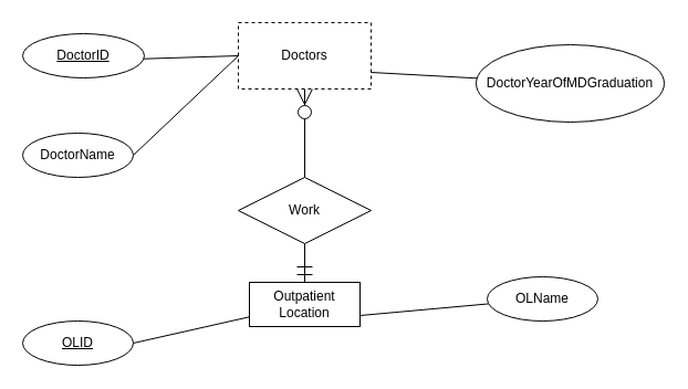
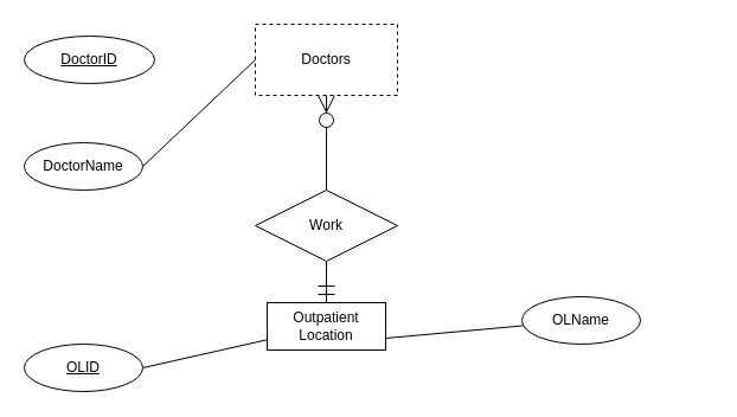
  <mxCell id="0" />
  <mxCell id="1" parent="0" />
  <mxCell id="2" style="edgeStyle=none;rounded=1;jumpStyle=arc;orthogonalLoop=1;jettySize=auto;html=1;exitX=0.5;exitY=1;exitDx=0;exitDy=0;entryX=0.5;entryY=0;entryDx=0;entryDy=0;endArrow=none;endFill=0;strokeColor=#000000;startArrow=ERzeroToMany;startFill=1;targetPerimeterSpacing=12;endSize=12;startSize=12;sourcePerimeterSpacing=12;" parent="1" source="3" target="11" edge="1"><mxGeometry relative="1" as="geometry" /></mxCell>
  <mxCell id="3" value="Doctors" style="rounded=0;whiteSpace=wrap;html=1;dashed=1;" parent="1" vertex="1"><mxGeometry x="215" y="20" width="120" height="60" as="geometry" /></mxCell>
- <mxCell id="4" style="edgeStyle=none;rounded=0;jumpStyle=arc;orthogonalLoop=1;jettySize=auto;html=1;endArrow=none;endFill=0;" parent="1" source="5" target="3" edge="1"><mxGeometry relative="1" as="geometry" /></mxCell>
  <mxCell id="5" value="DoctorID" style="ellipse;whiteSpace=wrap;html=1;align=center;fontStyle=4;" parent="1" vertex="1"><mxGeometry x="20" y="30" width="110" height="40" as="geometry" /></mxCell>
  <mxCell id="6" style="edgeStyle=none;rounded=0;jumpStyle=arc;orthogonalLoop=1;jettySize=auto;html=1;exitX=1;exitY=0.5;exitDx=0;exitDy=0;entryX=0;entryY=0.5;entryDx=0;entryDy=0;endArrow=none;endFill=0;" parent="1" source="7" target="3" edge="1"><mxGeometry relative="1" as="geometry" /></mxCell>
  <mxCell id="7" value="DoctorName" style="ellipse;whiteSpace=wrap;html=1;align=center;" parent="1" vertex="1"><mxGeometry x="20" y="120" width="100" height="40" as="geometry" /></mxCell>
- <mxCell id="8" style="edgeStyle=none;rounded=0;jumpStyle=arc;orthogonalLoop=1;jettySize=auto;html=1;entryX=1;entryY=0.75;entryDx=0;entryDy=0;endArrow=none;endFill=0;" parent="1" source="9" target="3" edge="1"><mxGeometry relative="1" as="geometry" /></mxCell>
- <mxCell id="9" value="DoctorYearOfMDGraduation" style="ellipse;whiteSpace=wrap;html=1;align=center;" parent="1" vertex="1"><mxGeometry x="430" y="40" width="170" height="70" as="geometry" /></mxCell>
  <mxCell id="10" style="edgeStyle=none;rounded=1;jumpStyle=arc;orthogonalLoop=1;jettySize=auto;html=1;startArrow=none;startFill=0;endArrow=ERmandOne;endFill=0;strokeColor=#000000;startSize=11;endSize=12;" parent="1" source="11" target="12" edge="1"><mxGeometry relative="1" as="geometry" /></mxCell>
  <mxCell id="11" value="Work" style="shape=rhombus;perimeter=rhombusPerimeter;whiteSpace=wrap;html=1;align=center;" parent="1" vertex="1"><mxGeometry x="215" y="160" width="120" height="60" as="geometry" /></mxCell>
  <mxCell id="12" value="Outpatient Location" style="whiteSpace=wrap;html=1;align=center;" parent="1" vertex="1"><mxGeometry x="225" y="255" width="100" height="40" as="geometry" /></mxCell>
  <mxCell id="13" style="edgeStyle=none;rounded=1;jumpStyle=arc;orthogonalLoop=1;jettySize=auto;html=1;entryX=1;entryY=0.75;entryDx=0;entryDy=0;startArrow=none;startFill=0;startSize=12;sourcePerimeterSpacing=0;endArrow=none;endFill=0;endSize=12;targetPerimeterSpacing=0;strokeColor=#000000;" parent="1" source="14" target="12" edge="1"><mxGeometry relative="1" as="geometry" /></mxCell>
  <mxCell id="14" value="OLName" style="ellipse;whiteSpace=wrap;html=1;align=center;" parent="1" vertex="1"><mxGeometry x="440" y="250" width="100" height="40" as="geometry" /></mxCell>
  <mxCell id="15" style="edgeStyle=none;rounded=1;jumpStyle=arc;orthogonalLoop=1;jettySize=auto;html=1;exitX=1;exitY=0.5;exitDx=0;exitDy=0;startArrow=none;startFill=0;startSize=12;sourcePerimeterSpacing=12;endArrow=none;endFill=0;endSize=12;targetPerimeterSpacing=0;strokeColor=#000000;" parent="1" source="16" target="12" edge="1"><mxGeometry relative="1" as="geometry" /></mxCell>
  <mxCell id="16" value="OLID" style="ellipse;whiteSpace=wrap;html=1;align=center;fontStyle=4;" parent="1" vertex="1"><mxGeometry x="20" y="290" width="100" height="40" as="geometry" /></mxCell>
